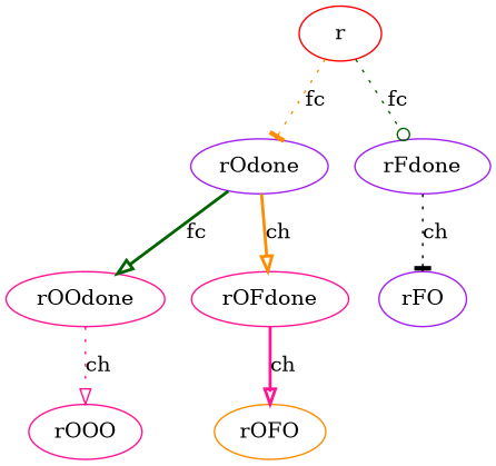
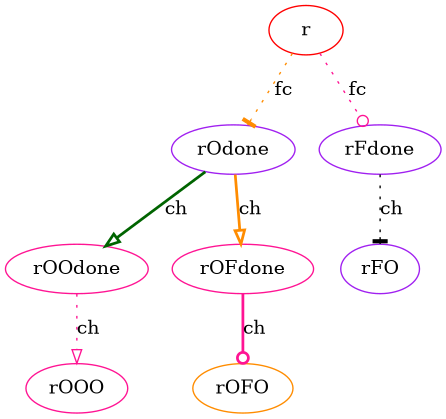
  digraph {
    node [color=purple]
    edge [arrowhead=onormal color=darkorange style=dotted]
    r [color=red]
    rOdone
    rFdone
    rOOdone [color=deeppink]
    rOFdone [color=deeppink]
    rFO
    rOOO [color=deeppink]
    rOFO [color=darkorange]
    r -> rOdone [arrowhead=tee label=fc]
-   r -> rFdone [arrowhead=odot color=darkgreen label=fc]
-   rOdone -> rOOdone [color=darkgreen label=fc style=bold]
+   r -> rFdone [arrowhead=odot color=deeppink label=fc]
+   rOdone -> rOOdone [color=darkgreen label=ch style=bold]
    rOdone -> rOFdone [label=ch style=bold]
    rFdone -> rFO [arrowhead=tee color=black label=ch]
    rOOdone -> rOOO [color=deeppink label=ch]
-   rOFdone -> rOFO [color=deeppink label=ch style=bold]
+   rOFdone -> rOFO [arrowhead=odot color=deeppink label=ch style=bold]
  }
